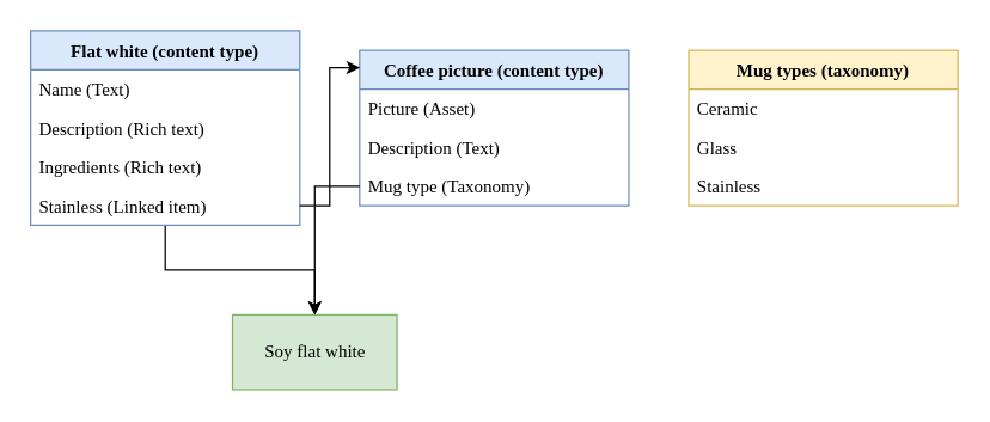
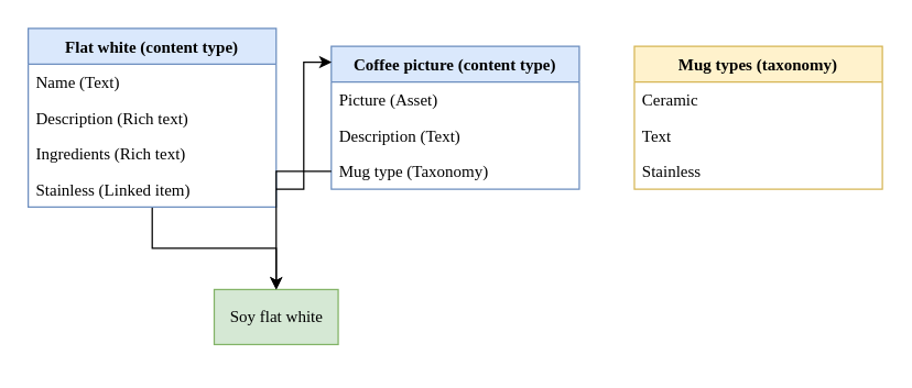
  <mxCell id="0" />
  <mxCell id="1" parent="0" />
  <mxCell id="2" style="edgeStyle=orthogonalEdgeStyle;rounded=0;orthogonalLoop=1;jettySize=auto;html=1;entryX=0.5;entryY=0;entryDx=0;entryDy=0;fontFamily=Work Sans;" parent="1" source="3" target="16" edge="1"><mxGeometry relative="1" as="geometry" /></mxCell>
  <mxCell id="3" value="Flat white (content type)" style="swimlane;fontStyle=1;childLayout=stackLayout;horizontal=1;startSize=26;fillColor=#dae8fc;horizontalStack=0;resizeParent=1;resizeParentMax=0;resizeLast=0;collapsible=1;marginBottom=0;strokeColor=#6c8ebf;fontFamily=Work Sans;" parent="1" vertex="1"><mxGeometry x="20" y="20" width="180" height="130" as="geometry" /></mxCell>
  <mxCell id="4" value="Name (Text)" style="text;strokeColor=none;fillColor=none;align=left;verticalAlign=top;spacingLeft=4;spacingRight=4;overflow=hidden;rotatable=0;points=[[0,0.5],[1,0.5]];portConstraint=eastwest;fontFamily=Work Sans;" parent="3" vertex="1"><mxGeometry y="26" width="180" height="26" as="geometry" /></mxCell>
  <mxCell id="5" value="Description (Rich text)" style="text;strokeColor=none;fillColor=none;align=left;verticalAlign=top;spacingLeft=4;spacingRight=4;overflow=hidden;rotatable=0;points=[[0,0.5],[1,0.5]];portConstraint=eastwest;fontFamily=Work Sans;" parent="3" vertex="1"><mxGeometry y="52" width="180" height="26" as="geometry" /></mxCell>
  <mxCell id="6" value="Ingredients (Rich text)" style="text;strokeColor=none;fillColor=none;align=left;verticalAlign=top;spacingLeft=4;spacingRight=4;overflow=hidden;rotatable=0;points=[[0,0.5],[1,0.5]];portConstraint=eastwest;fontFamily=Work Sans;" parent="3" vertex="1"><mxGeometry y="78" width="180" height="26" as="geometry" /></mxCell>
  <mxCell id="7" value="Stainless (Linked item)" style="text;strokeColor=none;fillColor=none;align=left;verticalAlign=top;spacingLeft=4;spacingRight=4;overflow=hidden;rotatable=0;points=[[0,0.5],[1,0.5]];portConstraint=eastwest;fontFamily=Work Sans;" parent="3" vertex="1"><mxGeometry y="104" width="180" height="26" as="geometry" /></mxCell>
  <mxCell id="8" value="Coffee picture (content type)" style="swimlane;fontStyle=1;childLayout=stackLayout;horizontal=1;startSize=26;fillColor=#dae8fc;horizontalStack=0;resizeParent=1;resizeParentMax=0;resizeLast=0;collapsible=1;marginBottom=0;strokeColor=#6c8ebf;fontFamily=Work Sans;" parent="1" vertex="1"><mxGeometry x="240" y="33" width="180" height="104" as="geometry" /></mxCell>
  <mxCell id="9" value="Picture (Asset)" style="text;strokeColor=none;fillColor=none;align=left;verticalAlign=top;spacingLeft=4;spacingRight=4;overflow=hidden;rotatable=0;points=[[0,0.5],[1,0.5]];portConstraint=eastwest;fontFamily=Work Sans;" parent="8" vertex="1"><mxGeometry y="26" width="180" height="26" as="geometry" /></mxCell>
  <mxCell id="10" value="Description (Text)" style="text;strokeColor=none;fillColor=none;align=left;verticalAlign=top;spacingLeft=4;spacingRight=4;overflow=hidden;rotatable=0;points=[[0,0.5],[1,0.5]];portConstraint=eastwest;fontFamily=Work Sans;" parent="8" vertex="1"><mxGeometry y="52" width="180" height="26" as="geometry" /></mxCell>
  <mxCell id="11" value="Mug type (Taxonomy)" style="text;strokeColor=none;fillColor=none;align=left;verticalAlign=top;spacingLeft=4;spacingRight=4;overflow=hidden;rotatable=0;points=[[0,0.5],[1,0.5]];portConstraint=eastwest;fontFamily=Work Sans;" parent="8" vertex="1"><mxGeometry y="78" width="180" height="26" as="geometry" /></mxCell>
  <mxCell id="12" value="Mug types (taxonomy)" style="swimlane;fontStyle=1;childLayout=stackLayout;horizontal=1;startSize=26;fillColor=#fff2cc;horizontalStack=0;resizeParent=1;resizeParentMax=0;resizeLast=0;collapsible=1;marginBottom=0;strokeColor=#d6b656;swimlaneLine=1;fontFamily=Work Sans;" parent="1" vertex="1"><mxGeometry x="460" y="33" width="180" height="104" as="geometry" /></mxCell>
  <mxCell id="13" value="Ceramic" style="text;strokeColor=none;fillColor=none;align=left;verticalAlign=top;spacingLeft=4;spacingRight=4;overflow=hidden;rotatable=0;points=[[0,0.5],[1,0.5]];portConstraint=eastwest;fontFamily=Work Sans;" parent="12" vertex="1"><mxGeometry y="26" width="180" height="26" as="geometry" /></mxCell>
- <mxCell id="14" value="Glass" style="text;strokeColor=none;fillColor=none;align=left;verticalAlign=top;spacingLeft=4;spacingRight=4;overflow=hidden;rotatable=0;points=[[0,0.5],[1,0.5]];portConstraint=eastwest;fontFamily=Work Sans;" parent="12" vertex="1"><mxGeometry y="52" width="180" height="26" as="geometry" /></mxCell>
+ <mxCell id="14" value="Text" style="text;strokeColor=none;fillColor=none;align=left;verticalAlign=top;spacingLeft=4;spacingRight=4;overflow=hidden;rotatable=0;points=[[0,0.5],[1,0.5]];portConstraint=eastwest;fontFamily=Work Sans;" parent="12" vertex="1"><mxGeometry y="52" width="180" height="26" as="geometry" /></mxCell>
  <mxCell id="15" value="Stainless" style="text;strokeColor=none;fillColor=none;align=left;verticalAlign=top;spacingLeft=4;spacingRight=4;overflow=hidden;rotatable=0;points=[[0,0.5],[1,0.5]];portConstraint=eastwest;fontFamily=Work Sans;" parent="12" vertex="1"><mxGeometry y="78" width="180" height="26" as="geometry" /></mxCell>
- <mxCell id="16" value="Soy flat white" style="html=1;fillColor=#d5e8d4;strokeColor=#82b366;fontFamily=Work Sans;" parent="1" vertex="1"><mxGeometry x="155" y="210" width="110" height="50" as="geometry" /></mxCell>
+ <mxCell id="16" value="Soy flat white" style="html=1;fillColor=#d5e8d4;strokeColor=#82b366;fontFamily=Work Sans;" parent="1" vertex="1"><mxGeometry x="155" y="210" width="90" height="40" as="geometry" /></mxCell>
  <mxCell id="17" style="edgeStyle=orthogonalEdgeStyle;rounded=0;orthogonalLoop=1;jettySize=auto;html=1;entryX=0.001;entryY=0.112;entryDx=0;entryDy=0;entryPerimeter=0;fontFamily=Work Sans;" parent="1" source="7" target="8" edge="1"><mxGeometry relative="1" as="geometry" /></mxCell>
  <mxCell id="18" style="edgeStyle=orthogonalEdgeStyle;rounded=0;orthogonalLoop=1;jettySize=auto;html=1;fontFamily=Work Sans;" parent="1" source="11" target="16" edge="1"><mxGeometry relative="1" as="geometry" /></mxCell>
